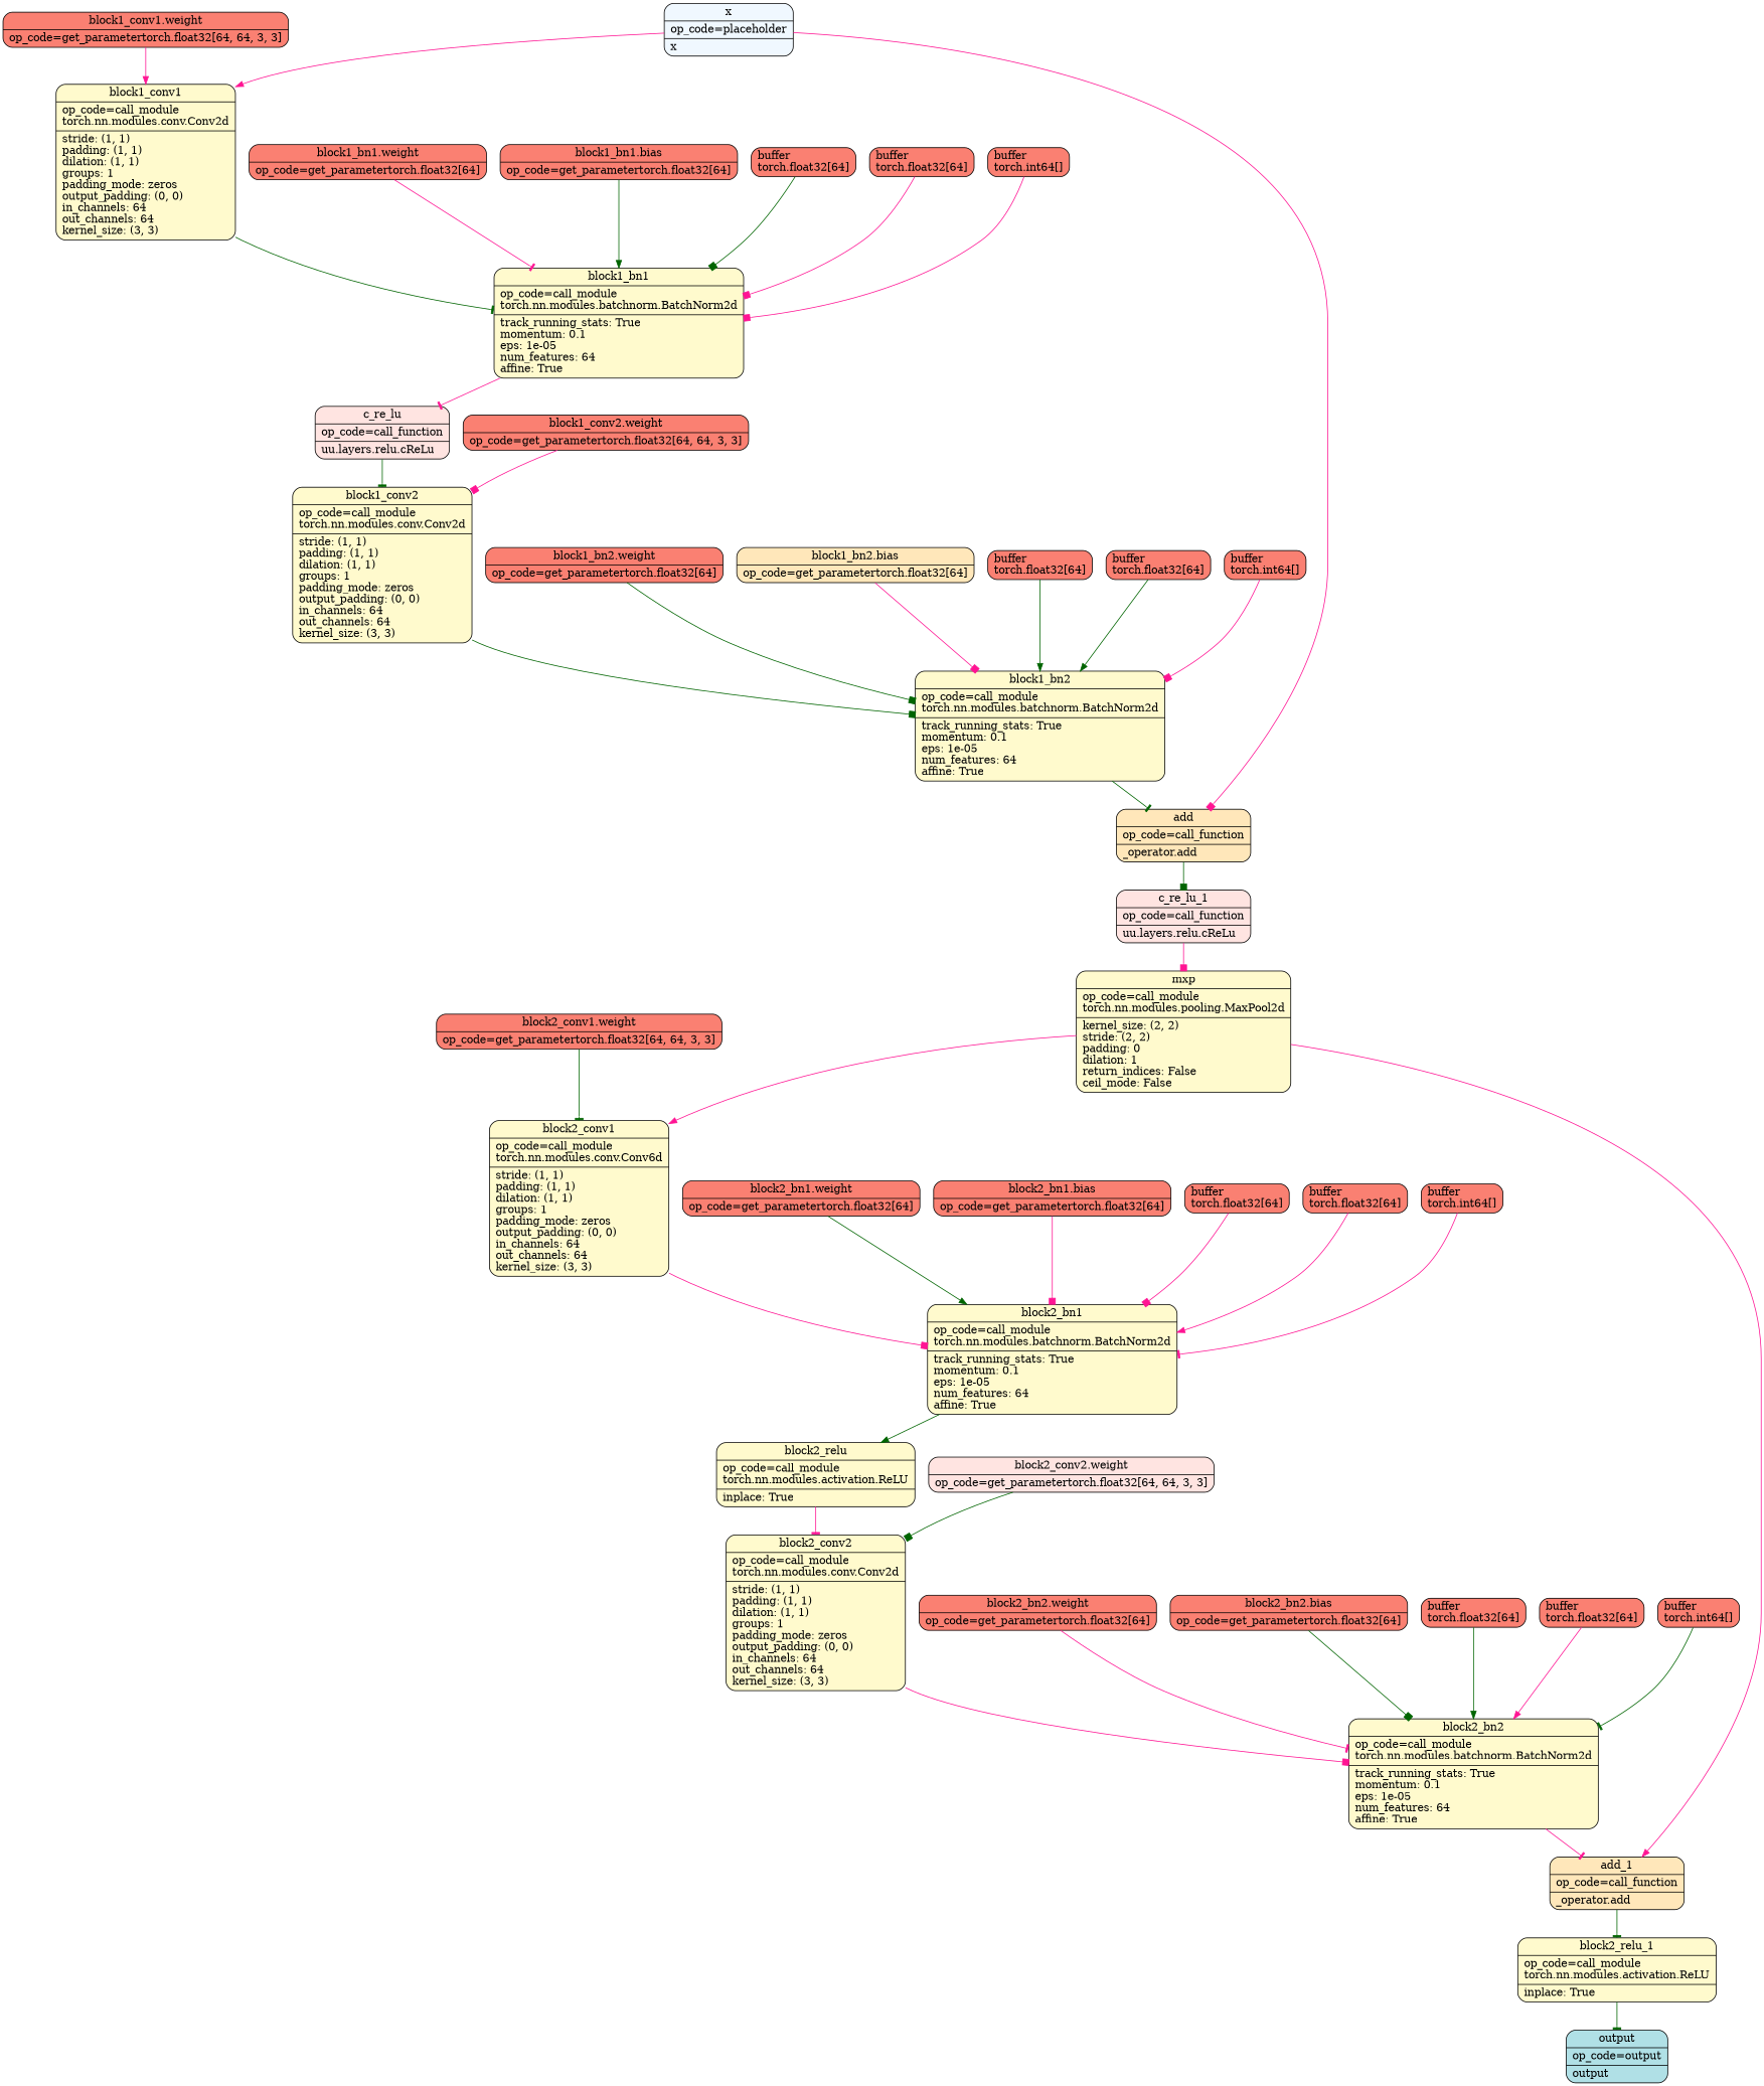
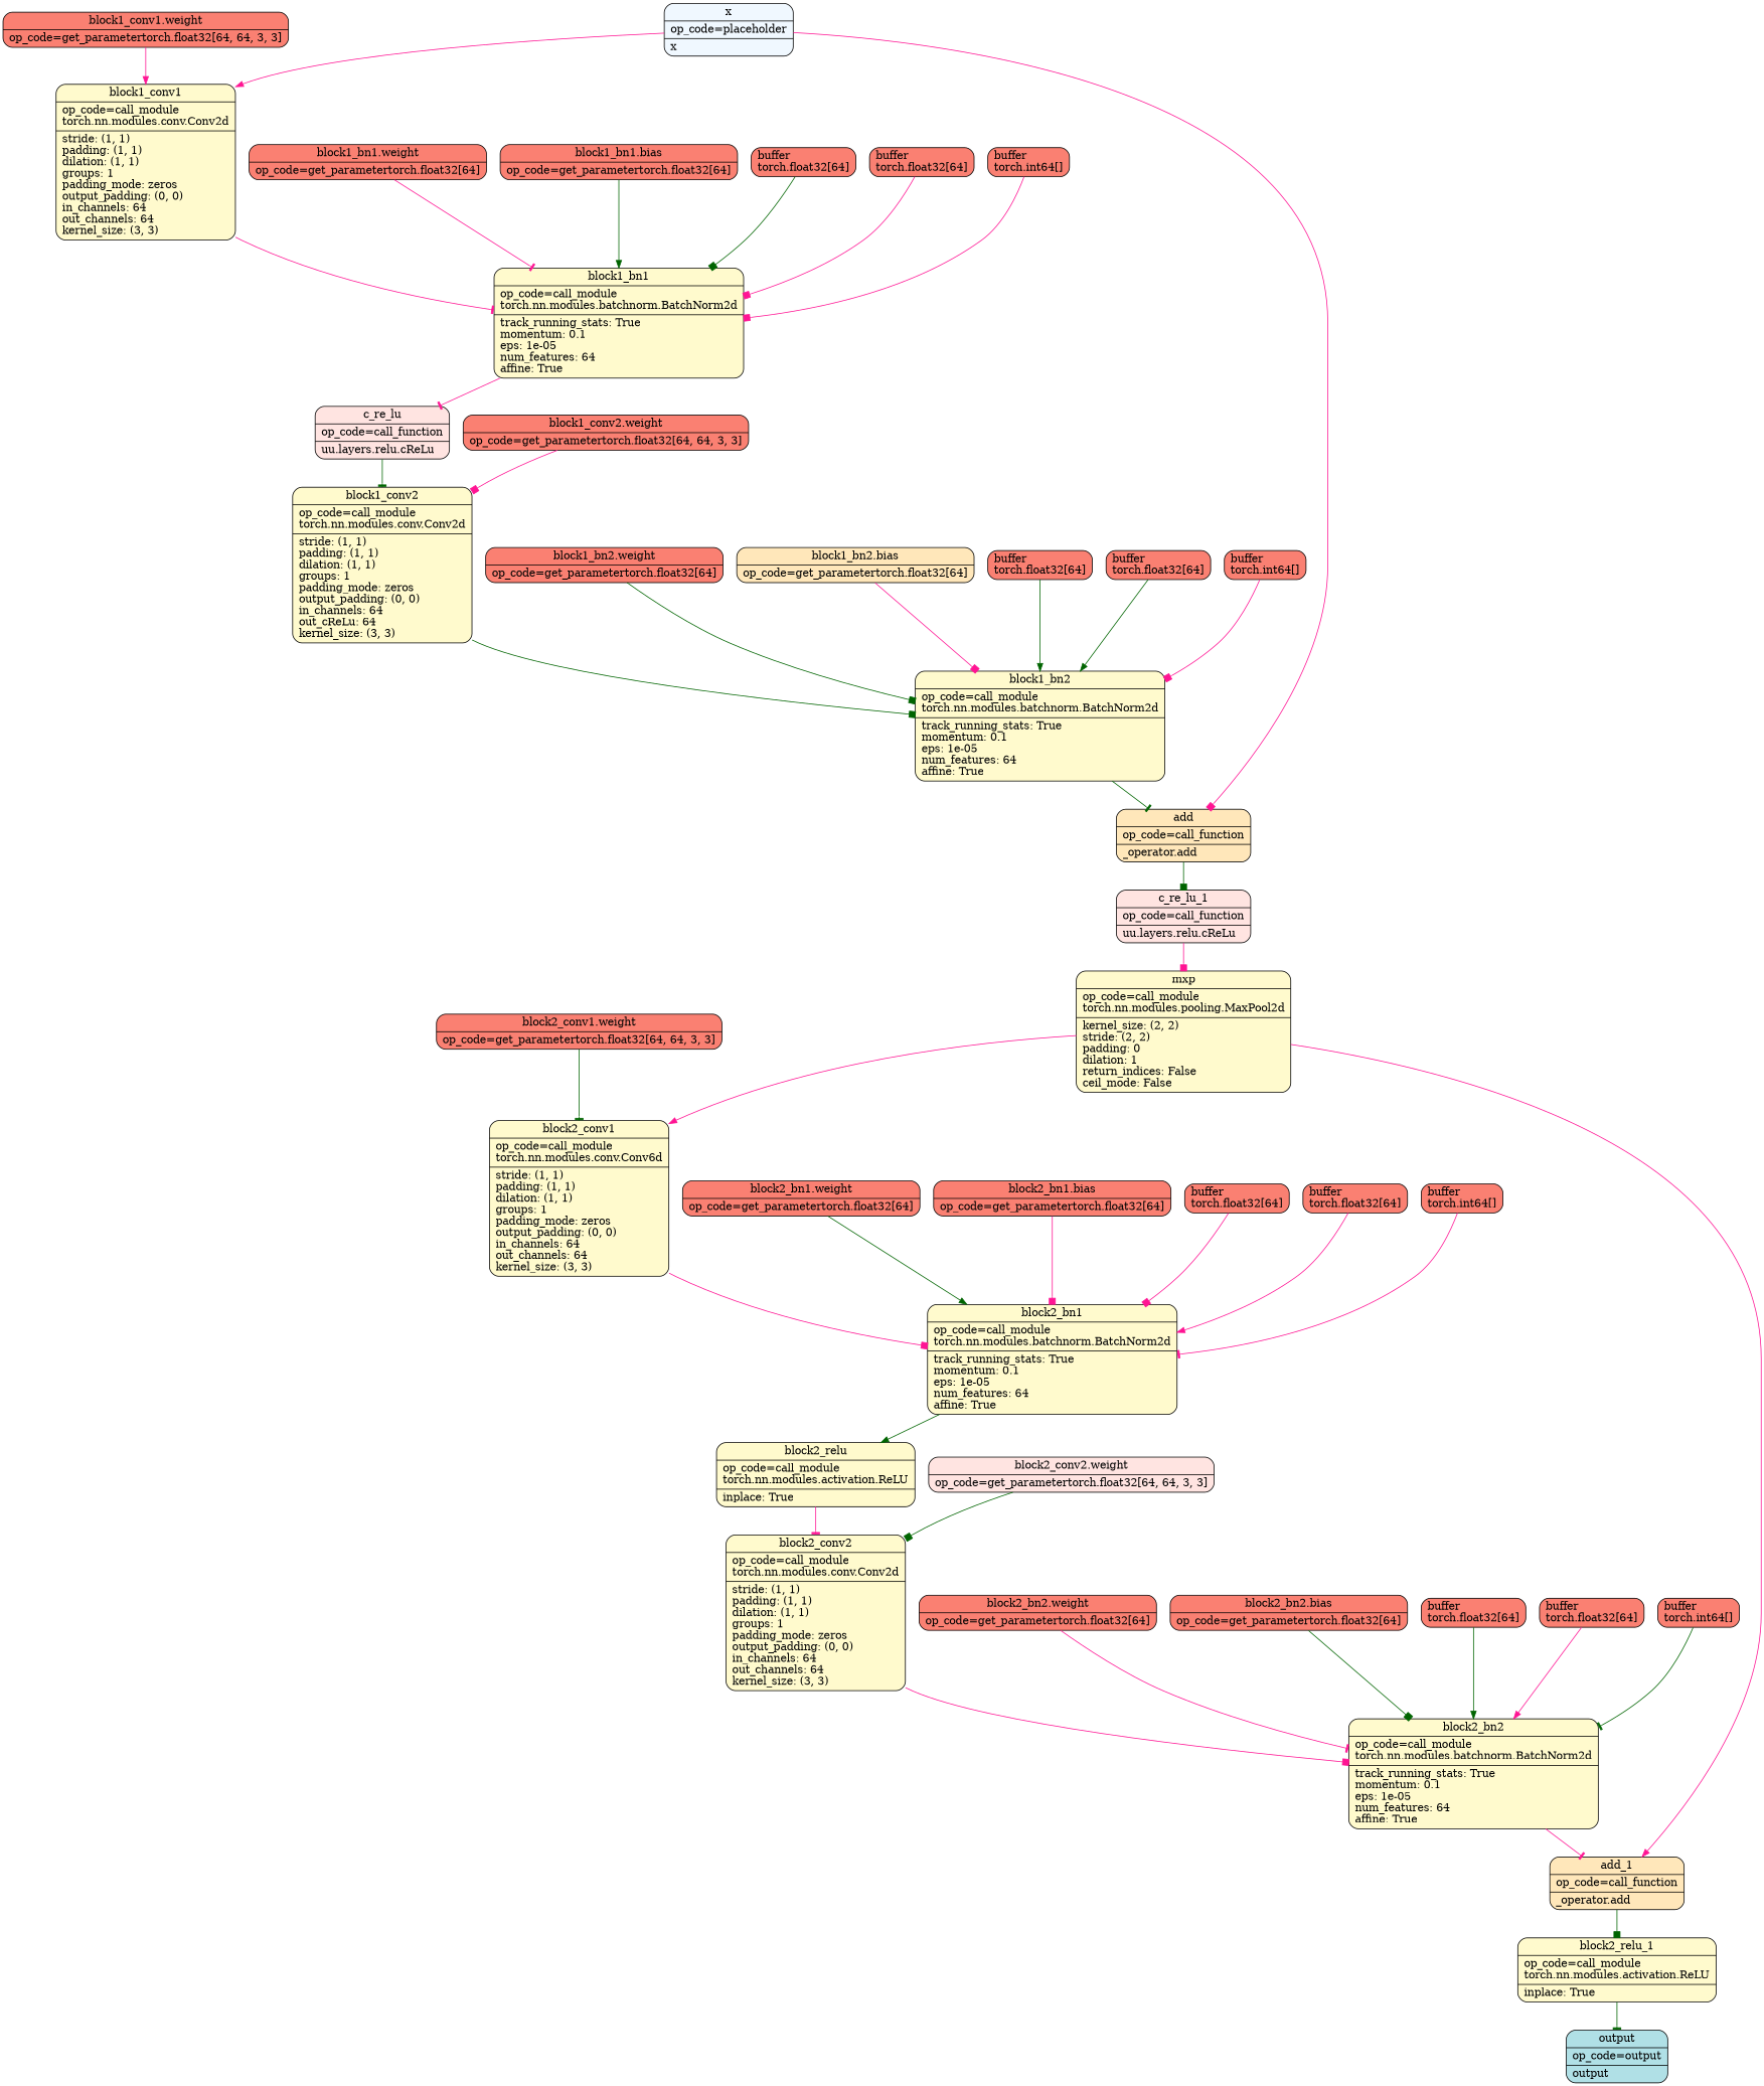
  digraph {
    rankdir=TB
    node [fillcolor=Salmon fontcolor="#000000" shape=record style="filled,rounded"]
    edge [arrowhead=box color=deeppink]
    n1 [fillcolor=AliceBlue label="{x|op_code=placeholder|x\l}"]
    n2 [fillcolor=LemonChiffon1 label="{block1_conv1|op_code=call_module\ltorch.nn.modules.conv.Conv2d\l|stride: (1, 1)\lpadding: (1, 1)\ldilation: (1, 1)\lgroups: 1\lpadding_mode: zeros\loutput_padding: (0, 0)\lin_channels: 64\lout_channels: 64\lkernel_size: (3, 3)\l}"]
    n3 [fillcolor=Wheat1 label="{add|op_code=call_function|_operator.add\l}"]
    n4 [fillcolor=LemonChiffon1 label="{block1_bn1|op_code=call_module\ltorch.nn.modules.batchnorm.BatchNorm2d\l|track_running_stats: True\lmomentum: 0.1\leps: 1e-05\lnum_features: 64\laffine: True\l}"]
    n5 [fillcolor=MistyRose1 label="{c_re_lu_1|op_code=call_function|uu.layers.relu.cReLu\l}"]
    n6 [fillcolor=MistyRose1 label="{c_re_lu|op_code=call_function|uu.layers.relu.cReLu\l}"]
    n7 [label="{block1_conv1.weight|op_code=get_parametertorch.float32[64, 64, 3, 3]\l}"]
-   n8 [fillcolor=LemonChiffon1 label="{block1_conv2|op_code=call_module\ltorch.nn.modules.conv.Conv2d\l|stride: (1, 1)\lpadding: (1, 1)\ldilation: (1, 1)\lgroups: 1\lpadding_mode: zeros\loutput_padding: (0, 0)\lin_channels: 64\lout_channels: 64\lkernel_size: (3, 3)\l}"]
+   n8 [fillcolor=LemonChiffon1 label="{block1_conv2|op_code=call_module\ltorch.nn.modules.conv.Conv2d\l|stride: (1, 1)\lpadding: (1, 1)\ldilation: (1, 1)\lgroups: 1\lpadding_mode: zeros\loutput_padding: (0, 0)\lin_channels: 64\lout_cReLu: 64\lkernel_size: (3, 3)\l}"]
    n9 [label="{block1_bn1.weight|op_code=get_parametertorch.float32[64]\l}"]
    n10 [label="{block1_bn1.bias|op_code=get_parametertorch.float32[64]\l}"]
    n11 [label="{buffer\ltorch.float32[64]\l}"]
    n12 [label="{buffer\ltorch.float32[64]\l}"]
    n13 [label="{buffer\ltorch.int64[]\l}"]
    n14 [fillcolor=LemonChiffon1 label="{block1_bn2|op_code=call_module\ltorch.nn.modules.batchnorm.BatchNorm2d\l|track_running_stats: True\lmomentum: 0.1\leps: 1e-05\lnum_features: 64\laffine: True\l}"]
    n15 [label="{block1_conv2.weight|op_code=get_parametertorch.float32[64, 64, 3, 3]\l}"]
    n16 [label="{block1_bn2.weight|op_code=get_parametertorch.float32[64]\l}"]
    n17 [fillcolor=Wheat1 label="{block1_bn2.bias|op_code=get_parametertorch.float32[64]\l}"]
    n18 [label="{buffer\ltorch.float32[64]\l}"]
    n19 [label="{buffer\ltorch.float32[64]\l}"]
    n20 [label="{buffer\ltorch.int64[]\l}"]
    n21 [fillcolor=LemonChiffon1 label="{mxp|op_code=call_module\ltorch.nn.modules.pooling.MaxPool2d\l|kernel_size: (2, 2)\lstride: (2, 2)\lpadding: 0\ldilation: 1\lreturn_indices: False\lceil_mode: False\l}"]
    n22 [fillcolor=LemonChiffon1 label="{block2_conv1|op_code=call_module\ltorch.nn.modules.conv.Conv6d\l|stride: (1, 1)\lpadding: (1, 1)\ldilation: (1, 1)\lgroups: 1\lpadding_mode: zeros\loutput_padding: (0, 0)\lin_channels: 64\lout_channels: 64\lkernel_size: (3, 3)\l}"]
    n23 [fillcolor=Wheat1 label="{add_1|op_code=call_function|_operator.add\l}"]
    n24 [fillcolor=LemonChiffon1 label="{block2_bn1|op_code=call_module\ltorch.nn.modules.batchnorm.BatchNorm2d\l|track_running_stats: True\lmomentum: 0.1\leps: 1e-05\lnum_features: 64\laffine: True\l}"]
    n25 [fillcolor=LemonChiffon1 label="{block2_relu_1|op_code=call_module\ltorch.nn.modules.activation.ReLU\l|inplace: True\l}"]
    n26 [fillcolor=LemonChiffon1 label="{block2_relu|op_code=call_module\ltorch.nn.modules.activation.ReLU\l|inplace: True\l}"]
    n27 [label="{block2_conv1.weight|op_code=get_parametertorch.float32[64, 64, 3, 3]\l}"]
    n28 [fillcolor=LemonChiffon1 label="{block2_conv2|op_code=call_module\ltorch.nn.modules.conv.Conv2d\l|stride: (1, 1)\lpadding: (1, 1)\ldilation: (1, 1)\lgroups: 1\lpadding_mode: zeros\loutput_padding: (0, 0)\lin_channels: 64\lout_channels: 64\lkernel_size: (3, 3)\l}"]
    n29 [label="{block2_bn1.weight|op_code=get_parametertorch.float32[64]\l}"]
    n30 [label="{block2_bn1.bias|op_code=get_parametertorch.float32[64]\l}"]
    n31 [label="{buffer\ltorch.float32[64]\l}"]
    n32 [label="{buffer\ltorch.float32[64]\l}"]
    n33 [label="{buffer\ltorch.int64[]\l}"]
    n34 [fillcolor=LemonChiffon1 label="{block2_bn2|op_code=call_module\ltorch.nn.modules.batchnorm.BatchNorm2d\l|track_running_stats: True\lmomentum: 0.1\leps: 1e-05\lnum_features: 64\laffine: True\l}"]
    n35 [fillcolor=MistyRose1 label="{block2_conv2.weight|op_code=get_parametertorch.float32[64, 64, 3, 3]\l}"]
    n36 [label="{block2_bn2.weight|op_code=get_parametertorch.float32[64]\l}"]
    n37 [label="{block2_bn2.bias|op_code=get_parametertorch.float32[64]\l}"]
    n38 [label="{buffer\ltorch.float32[64]\l}"]
    n39 [label="{buffer\ltorch.float32[64]\l}"]
    n40 [label="{buffer\ltorch.int64[]\l}"]
    n41 [fillcolor=PowderBlue label="{output|op_code=output|output\l}"]
    n1 -> n2 [arrowhead=normal]
    n1 -> n3
-   n2 -> n4 [arrowhead=tee color=darkgreen]
+   n2 -> n4 [arrowhead=tee]
    n3 -> n5 [color=darkgreen]
    n4 -> n6 [arrowhead=tee]
    n5 -> n21
    n6 -> n8 [arrowhead=tee color=darkgreen]
    n7 -> n2 [arrowhead=normal]
    n8 -> n14 [color=darkgreen]
    n9 -> n4 [arrowhead=tee]
    n10 -> n4 [arrowhead=normal color=darkgreen]
    n11 -> n4 [color=darkgreen]
    n12 -> n4
    n13 -> n4
    n14 -> n3 [arrowhead=tee color=darkgreen]
    n15 -> n8
    n16 -> n14 [color=darkgreen]
    n17 -> n14
    n18 -> n14 [arrowhead=normal color=darkgreen]
    n19 -> n14 [arrowhead=normal color=darkgreen]
    n20 -> n14
    n21 -> n22 [arrowhead=normal]
    n21 -> n23 [arrowhead=normal]
    n22 -> n24
-   n23 -> n25 [arrowhead=tee color=darkgreen]
+   n23 -> n25 [color=darkgreen]
    n24 -> n26 [arrowhead=normal color=darkgreen]
    n25 -> n41 [arrowhead=tee color=darkgreen]
    n26 -> n28 [arrowhead=tee]
    n27 -> n22 [arrowhead=tee color=darkgreen]
    n28 -> n34
    n29 -> n24 [arrowhead=normal color=darkgreen]
    n30 -> n24
    n31 -> n24
    n32 -> n24 [arrowhead=normal]
    n33 -> n24 [arrowhead=tee]
    n34 -> n23 [arrowhead=tee]
    n35 -> n28 [color=darkgreen]
    n36 -> n34 [arrowhead=tee]
    n37 -> n34 [color=darkgreen]
    n38 -> n34 [arrowhead=normal color=darkgreen]
    n39 -> n34 [arrowhead=normal]
    n40 -> n34 [arrowhead=tee color=darkgreen]
  }
